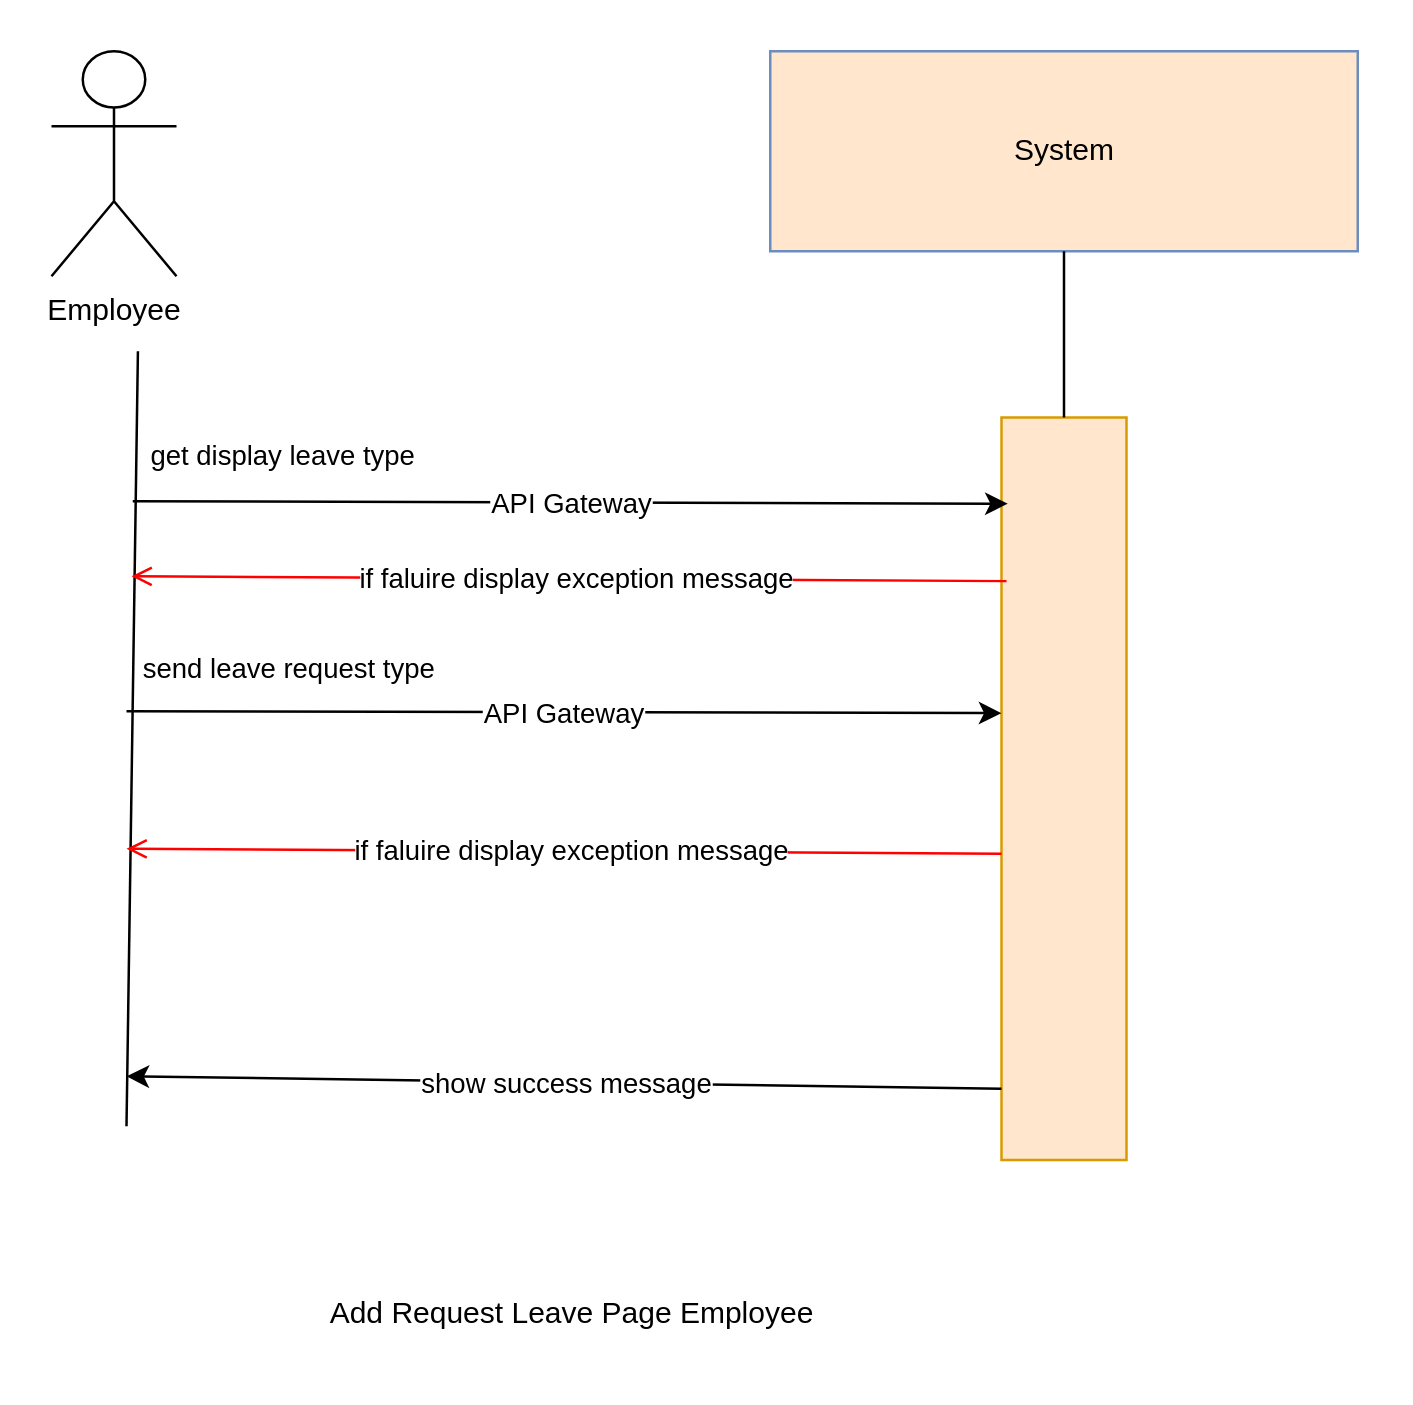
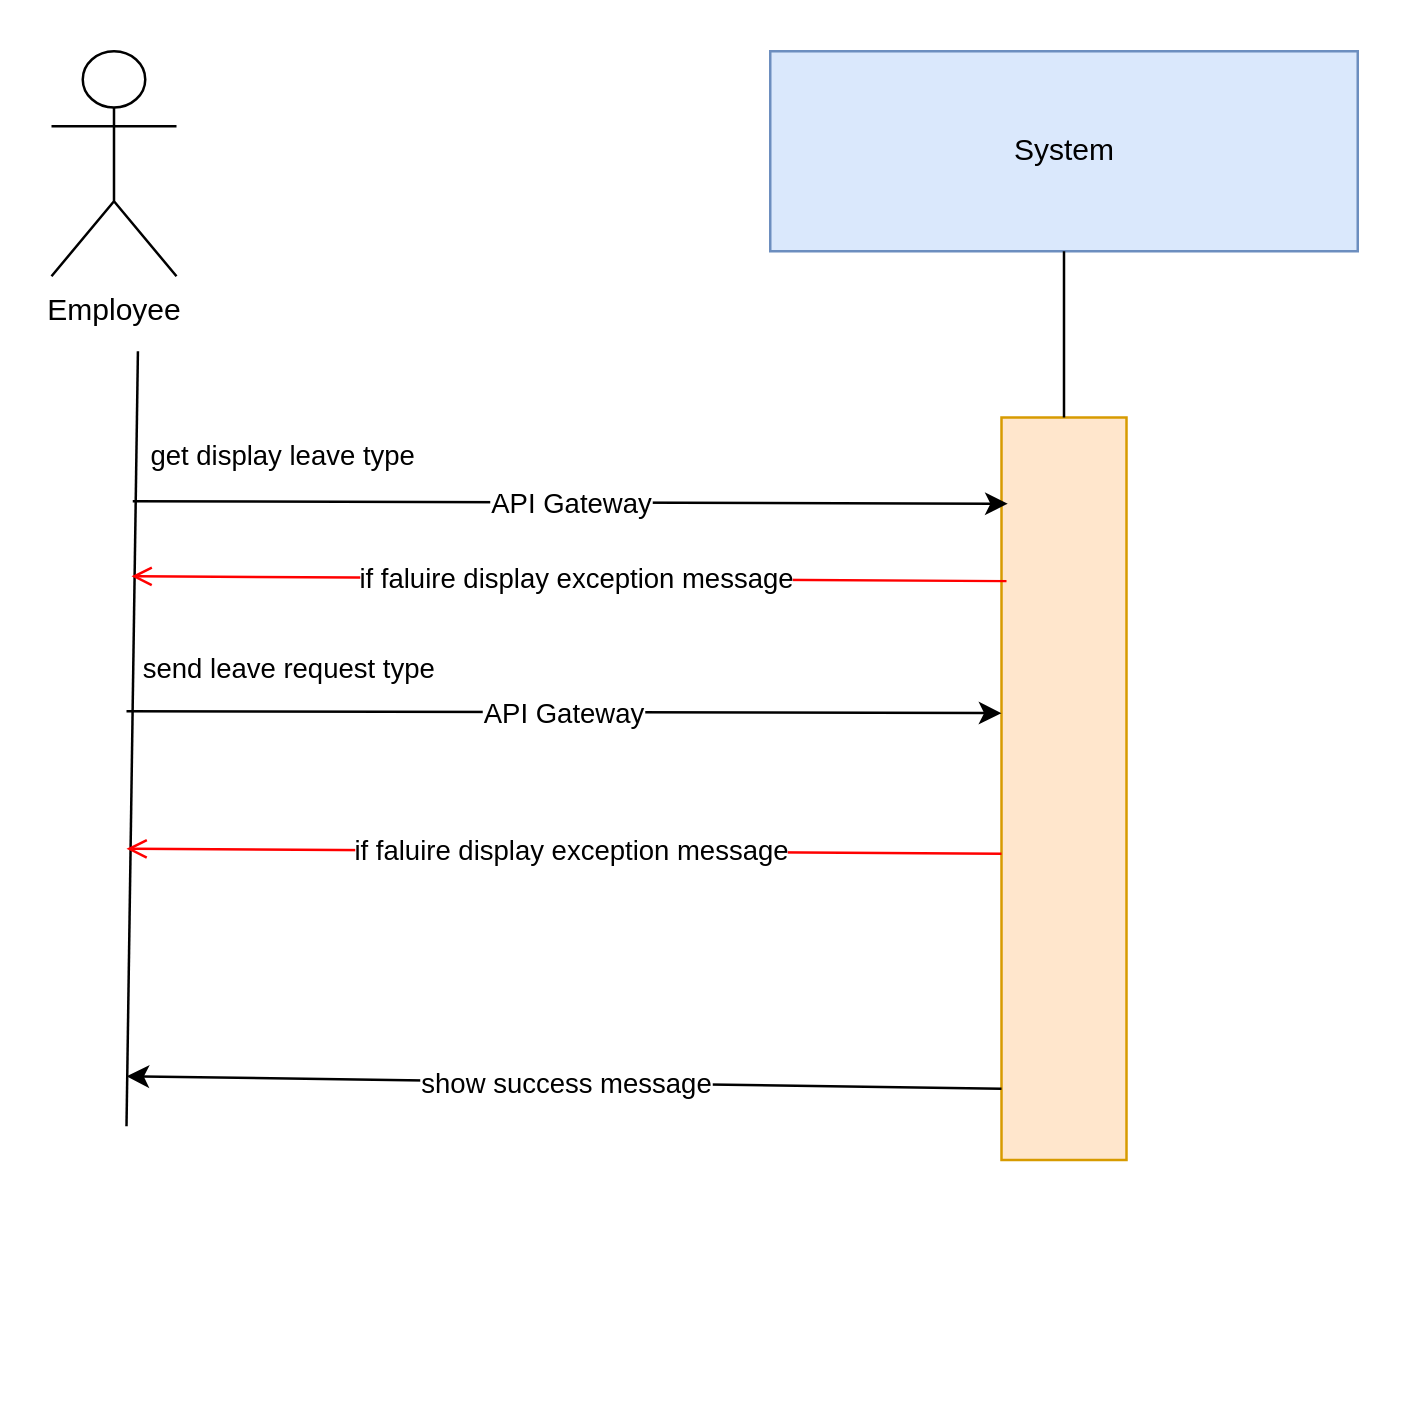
  <mxCell id="0" />
  <mxCell id="1" parent="0" />
- <mxCell id="2" value="System" style="rounded=0;whiteSpace=wrap;html=1;fillColor=#ffe6cc;strokeColor=#6c8ebf;" parent="1" vertex="1"><mxGeometry x="307.5" y="20" width="235" height="80" as="geometry" /></mxCell>
+ <mxCell id="2" value="System" style="rounded=0;whiteSpace=wrap;html=1;fillColor=#dae8fc;strokeColor=#6c8ebf;" parent="1" vertex="1"><mxGeometry x="307.5" y="20" width="235" height="80" as="geometry" /></mxCell>
  <mxCell id="3" value="" style="rounded=0;whiteSpace=wrap;html=1;fillColor=#ffe6cc;strokeColor=#d79b00;" parent="1" vertex="1"><mxGeometry x="400" y="166.5" width="50" height="297" as="geometry" /></mxCell>
  <mxCell id="4" value="" style="endArrow=none;html=1;rounded=0;entryX=0.5;entryY=1;entryDx=0;entryDy=0;exitX=0.5;exitY=0;exitDx=0;exitDy=0;" parent="1" source="3" target="2" edge="1"><mxGeometry width="50" height="50" relative="1" as="geometry"><mxPoint x="259" y="510" as="sourcePoint" /><mxPoint x="309" y="460" as="targetPoint" /></mxGeometry></mxCell>
  <mxCell id="5" value="" style="endArrow=classic;html=1;rounded=0;entryX=0;entryY=0.25;entryDx=0;entryDy=0;" parent="1" edge="1"><mxGeometry relative="1" as="geometry"><mxPoint x="50" y="284" as="sourcePoint" /><mxPoint x="400" y="284.75" as="targetPoint" /><Array as="points" /></mxGeometry></mxCell>
  <mxCell id="6" value="API Gateway" style="edgeLabel;resizable=0;html=1;;align=center;verticalAlign=middle;" parent="5" connectable="0" vertex="1"><mxGeometry relative="1" as="geometry" /></mxCell>
  <mxCell id="7" value="" style="endArrow=none;html=1;rounded=0;entryX=0.462;entryY=1;entryDx=0;entryDy=0;entryPerimeter=0;" parent="1" edge="1"><mxGeometry width="50" height="50" relative="1" as="geometry"><mxPoint x="50" y="450" as="sourcePoint" /><mxPoint x="54.57" y="140" as="targetPoint" /></mxGeometry></mxCell>
  <mxCell id="8" value="Employee" style="shape=umlActor;verticalLabelPosition=bottom;verticalAlign=top;html=1;outlineConnect=0;" parent="1" vertex="1"><mxGeometry x="20" y="20" width="50" height="90" as="geometry" /></mxCell>
- <mxCell id="9" value="Add Request Leave Page Employee" style="text;html=1;align=center;verticalAlign=middle;resizable=0;points=[];autosize=1;strokeColor=none;fillColor=none;" parent="1" vertex="1"><mxGeometry x="117.5" y="510" width="220" height="30" as="geometry" /></mxCell>
  <mxCell id="10" value="" style="endArrow=classic;html=1;rounded=0;" parent="1" edge="1"><mxGeometry relative="1" as="geometry"><mxPoint x="400" y="435" as="sourcePoint" /><mxPoint x="50" y="430" as="targetPoint" /><Array as="points" /></mxGeometry></mxCell>
  <mxCell id="11" value="show success message" style="edgeLabel;resizable=0;html=1;;align=center;verticalAlign=middle;" parent="10" connectable="0" vertex="1"><mxGeometry relative="1" as="geometry" /></mxCell>
  <mxCell id="12" value="&amp;nbsp;get&amp;nbsp;display leave type&amp;nbsp;" style="edgeLabel;resizable=0;html=1;;align=left;verticalAlign=bottom;" parent="1" connectable="0" vertex="1"><mxGeometry x="55" y="190" as="geometry" /></mxCell>
  <mxCell id="13" value="" style="endArrow=classic;html=1;rounded=0;entryX=0;entryY=0.25;entryDx=0;entryDy=0;" edge="1" parent="1"><mxGeometry relative="1" as="geometry"><mxPoint x="52.5" y="200" as="sourcePoint" /><mxPoint x="402.5" y="201" as="targetPoint" /><Array as="points" /></mxGeometry></mxCell>
  <mxCell id="14" value="API Gateway" style="edgeLabel;resizable=0;html=1;;align=center;verticalAlign=middle;" connectable="0" vertex="1" parent="13"><mxGeometry relative="1" as="geometry" /></mxCell>
  <mxCell id="15" value="send leave request type" style="edgeLabel;resizable=0;html=1;;align=left;verticalAlign=bottom;" connectable="0" vertex="1" parent="1"><mxGeometry x="55" y="275" as="geometry" /></mxCell>
  <mxCell id="16" value="" style="endArrow=open;strokeColor=#FF0000;endFill=1;rounded=0;exitX=0;exitY=0.382;exitDx=0;exitDy=0;exitPerimeter=0;" edge="1" parent="1"><mxGeometry relative="1" as="geometry"><mxPoint x="400" y="340.954" as="sourcePoint" /><mxPoint x="50" y="339" as="targetPoint" /><Array as="points" /></mxGeometry></mxCell>
  <mxCell id="17" value="if faluire display&amp;nbsp;exception message" style="edgeLabel;html=1;align=center;verticalAlign=middle;resizable=0;points=[];" vertex="1" connectable="0" parent="16"><mxGeometry x="-0.007" relative="1" as="geometry"><mxPoint x="1" as="offset" /></mxGeometry></mxCell>
  <mxCell id="18" value="" style="endArrow=open;strokeColor=#FF0000;endFill=1;rounded=0;exitX=0;exitY=0.382;exitDx=0;exitDy=0;exitPerimeter=0;" edge="1" parent="1"><mxGeometry relative="1" as="geometry"><mxPoint x="402" y="231.954" as="sourcePoint" /><mxPoint x="52" y="230" as="targetPoint" /><Array as="points" /></mxGeometry></mxCell>
  <mxCell id="19" value="if faluire display&amp;nbsp;exception message" style="edgeLabel;html=1;align=center;verticalAlign=middle;resizable=0;points=[];" vertex="1" connectable="0" parent="18"><mxGeometry x="-0.007" relative="1" as="geometry"><mxPoint x="1" as="offset" /></mxGeometry></mxCell>
